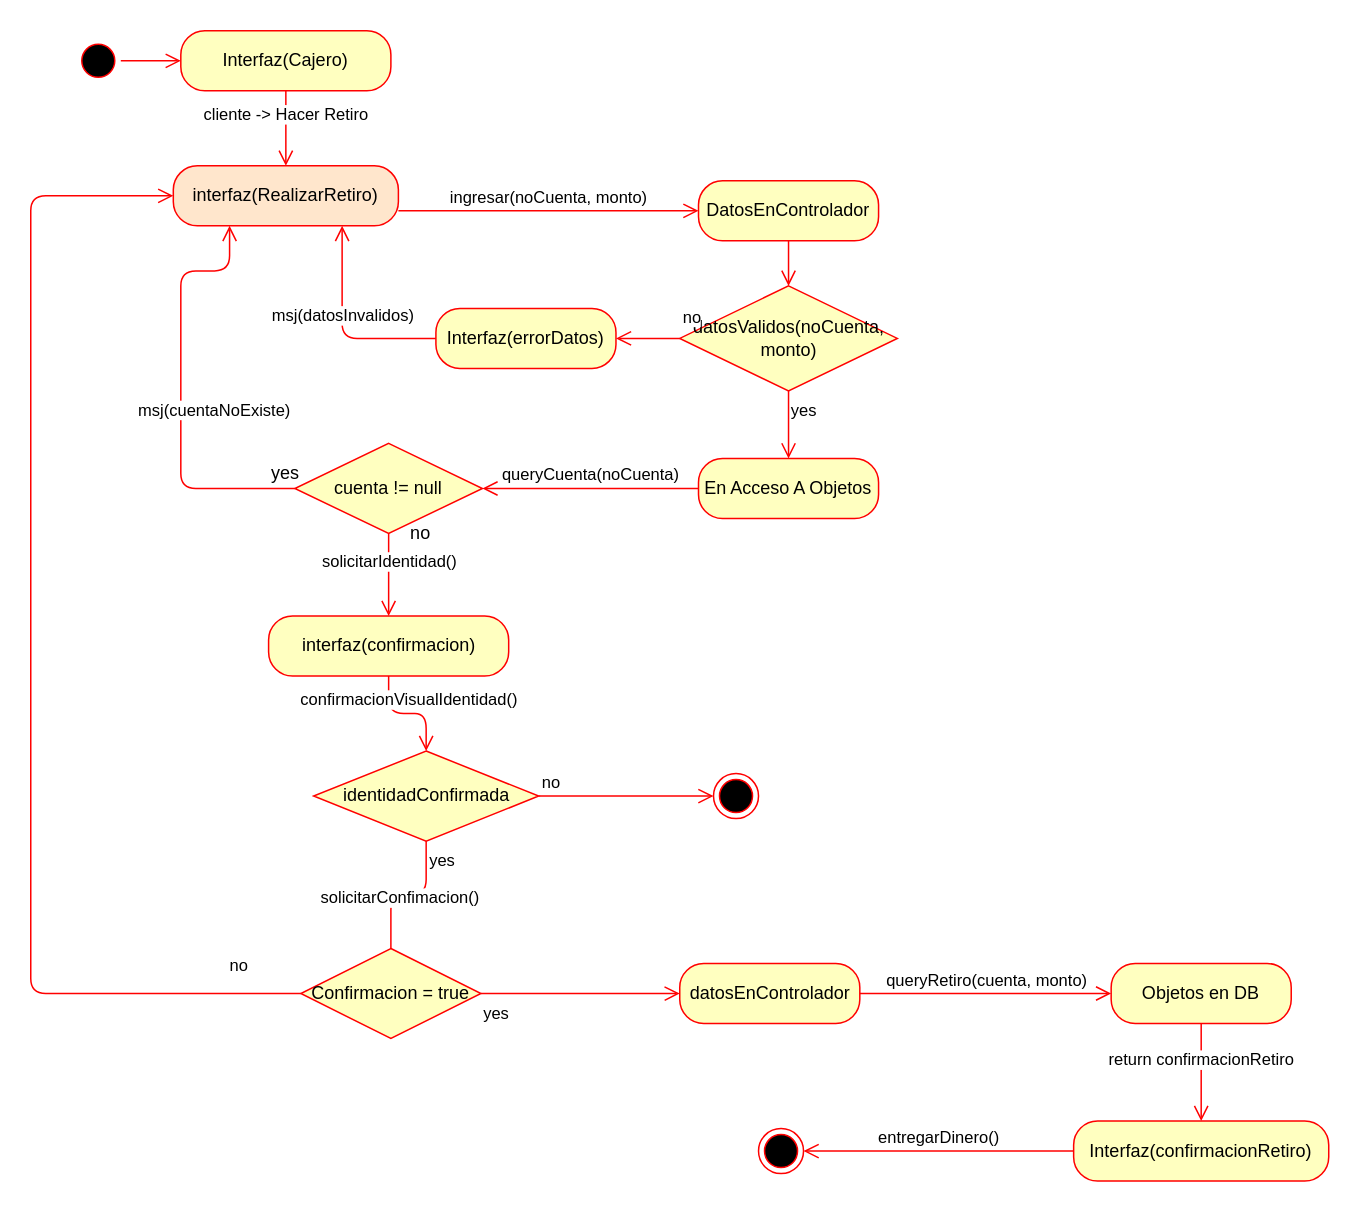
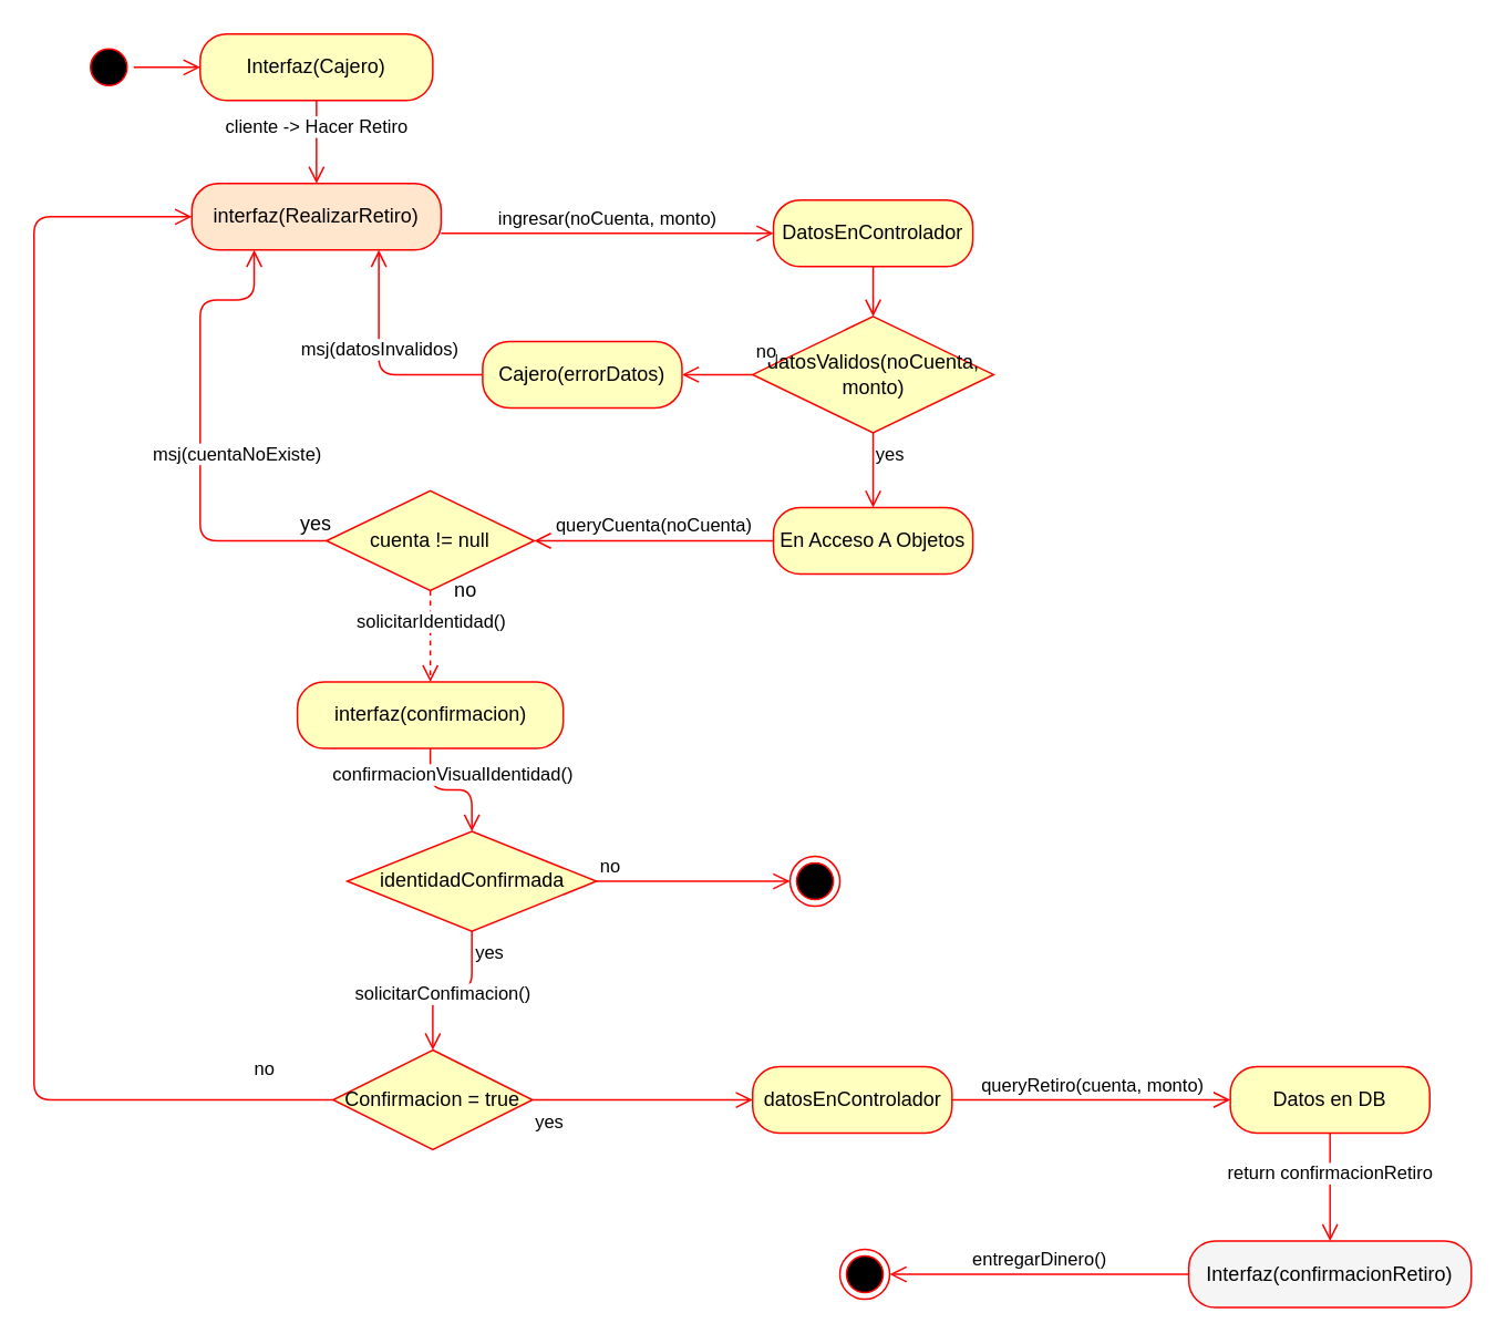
  <mxCell id="0" />
  <mxCell id="1" parent="0" />
  <mxCell id="2" value="" style="ellipse;html=1;shape=startState;fillColor=#000000;strokeColor=#ff0000;rounded=1;shadow=0;comic=0;labelBackgroundColor=none;fontFamily=Verdana;fontSize=12;fontColor=#000000;align=center;direction=south;" parent="1" vertex="1"><mxGeometry x="50" y="25" width="30" height="30" as="geometry" /></mxCell>
  <mxCell id="3" style="edgeStyle=orthogonalEdgeStyle;html=1;labelBackgroundColor=none;endArrow=open;endSize=8;strokeColor=#ff0000;fontFamily=Verdana;fontSize=12;align=left;entryX=0;entryY=0.5;entryDx=0;entryDy=0;" parent="1" source="2" target="4" edge="1"><mxGeometry relative="1" as="geometry"><mxPoint x="110" y="40" as="targetPoint" /></mxGeometry></mxCell>
  <mxCell id="4" value="Interfaz(Cajero)" style="rounded=1;whiteSpace=wrap;html=1;arcSize=40;fontColor=#000000;fillColor=#ffffc0;strokeColor=#ff0000;" parent="1" vertex="1"><mxGeometry x="120" y="20" width="140" height="40" as="geometry" /></mxCell>
  <mxCell id="5" value="cliente -&amp;gt; Hacer Retiro" style="edgeStyle=orthogonalEdgeStyle;html=1;verticalAlign=bottom;endArrow=open;endSize=8;strokeColor=#ff0000;entryX=0.5;entryY=0;entryDx=0;entryDy=0;" parent="1" source="4" target="6" edge="1"><mxGeometry relative="1" as="geometry"><mxPoint x="190" y="140" as="targetPoint" /></mxGeometry></mxCell>
  <mxCell id="6" value="interfaz(RealizarRetiro)" style="rounded=1;whiteSpace=wrap;html=1;arcSize=40;fontColor=#000000;fillColor=#ffe6cc;strokeColor=#ff0000;" parent="1" vertex="1"><mxGeometry x="115" y="110" width="150" height="40" as="geometry" /></mxCell>
  <mxCell id="7" value="DatosEnControlador" style="rounded=1;whiteSpace=wrap;html=1;arcSize=40;fontColor=#000000;fillColor=#ffffc0;strokeColor=#ff0000;" parent="1" vertex="1"><mxGeometry x="465" y="120" width="120" height="40" as="geometry" /></mxCell>
  <mxCell id="8" value="" style="edgeStyle=orthogonalEdgeStyle;html=1;verticalAlign=bottom;endArrow=open;endSize=8;strokeColor=#ff0000;entryX=0.5;entryY=0;entryDx=0;entryDy=0;" parent="1" source="7" target="9" edge="1"><mxGeometry relative="1" as="geometry"><mxPoint x="500" y="220" as="targetPoint" /></mxGeometry></mxCell>
  <mxCell id="9" value="datosValidos(noCuenta, monto)" style="rhombus;whiteSpace=wrap;html=1;fillColor=#ffffc0;strokeColor=#ff0000;" parent="1" vertex="1"><mxGeometry x="452.5" y="190" width="145" height="70" as="geometry" /></mxCell>
  <mxCell id="10" value="no" style="edgeStyle=orthogonalEdgeStyle;html=1;align=left;verticalAlign=bottom;endArrow=open;endSize=8;strokeColor=#ff0000;entryX=1;entryY=0.5;entryDx=0;entryDy=0;" parent="1" source="9" target="12" edge="1"><mxGeometry x="-1" y="-5" relative="1" as="geometry"><mxPoint x="640" y="245" as="targetPoint" /><mxPoint as="offset" /></mxGeometry></mxCell>
  <mxCell id="11" value="yes" style="edgeStyle=orthogonalEdgeStyle;html=1;align=left;verticalAlign=top;endArrow=open;endSize=8;strokeColor=#ff0000;entryX=0.5;entryY=0;entryDx=0;entryDy=0;" parent="1" source="9" target="14" edge="1"><mxGeometry x="-1" relative="1" as="geometry"><mxPoint x="540" y="330" as="targetPoint" /></mxGeometry></mxCell>
- <mxCell id="12" value="Interfaz(errorDatos)" style="rounded=1;whiteSpace=wrap;html=1;arcSize=40;fontColor=#000000;fillColor=#ffffc0;strokeColor=#ff0000;" parent="1" vertex="1"><mxGeometry x="290" y="205" width="120" height="40" as="geometry" /></mxCell>
+ <mxCell id="12" value="Cajero(errorDatos)" style="rounded=1;whiteSpace=wrap;html=1;arcSize=40;fontColor=#000000;fillColor=#ffffc0;strokeColor=#ff0000;" parent="1" vertex="1"><mxGeometry x="290" y="205" width="120" height="40" as="geometry" /></mxCell>
  <mxCell id="13" value="msj(datosInvalidos)" style="edgeStyle=orthogonalEdgeStyle;html=1;verticalAlign=bottom;endArrow=open;endSize=8;strokeColor=#ff0000;entryX=0.75;entryY=1;entryDx=0;entryDy=0;exitX=0;exitY=0.5;exitDx=0;exitDy=0;" parent="1" source="12" target="6" edge="1"><mxGeometry relative="1" as="geometry"><mxPoint x="240" y="160" as="targetPoint" /><Array as="points"><mxPoint x="228" y="225" /></Array></mxGeometry></mxCell>
  <mxCell id="14" value="En Acceso A Objetos" style="rounded=1;whiteSpace=wrap;html=1;arcSize=40;fontColor=#000000;fillColor=#ffffc0;strokeColor=#ff0000;" parent="1" vertex="1"><mxGeometry x="465" y="305" width="120" height="40" as="geometry" /></mxCell>
  <mxCell id="15" value="queryCuenta(noCuenta)" style="edgeStyle=orthogonalEdgeStyle;html=1;verticalAlign=bottom;endArrow=open;endSize=8;strokeColor=#ff0000;exitX=0;exitY=0.5;exitDx=0;exitDy=0;entryX=1;entryY=0.5;entryDx=0;entryDy=0;" parent="1" source="14" target="17" edge="1"><mxGeometry relative="1" as="geometry"><mxPoint x="525" y="420" as="targetPoint" /><mxPoint x="540" y="382" as="sourcePoint" /><Array as="points"><mxPoint x="380" y="325" /><mxPoint x="380" y="325" /></Array></mxGeometry></mxCell>
  <mxCell id="16" value="ingresar(noCuenta, monto)" style="edgeStyle=orthogonalEdgeStyle;html=1;verticalAlign=bottom;endArrow=open;endSize=8;strokeColor=#ff0000;entryX=0;entryY=0.5;entryDx=0;entryDy=0;exitX=1;exitY=0.75;exitDx=0;exitDy=0;" parent="1" source="6" target="7" edge="1"><mxGeometry relative="1" as="geometry"><mxPoint x="240" y="120" as="targetPoint" /><mxPoint x="310" y="150" as="sourcePoint" /></mxGeometry></mxCell>
  <mxCell id="17" value="cuenta != null" style="rhombus;whiteSpace=wrap;html=1;fillColor=#ffffc0;strokeColor=#ff0000;" parent="1" vertex="1"><mxGeometry x="196" y="295" width="125" height="60" as="geometry" /></mxCell>
  <mxCell id="18" value="msj(cuentaNoExiste)" style="edgeStyle=orthogonalEdgeStyle;html=1;align=left;verticalAlign=top;endArrow=open;endSize=8;strokeColor=#ff0000;exitX=0;exitY=0.5;exitDx=0;exitDy=0;entryX=0.25;entryY=1;entryDx=0;entryDy=0;" parent="1" source="17" target="6" edge="1"><mxGeometry x="-0.005" y="30" relative="1" as="geometry"><mxPoint x="110" y="335" as="targetPoint" /><Array as="points"><mxPoint x="120" y="325" /><mxPoint x="120" y="180" /><mxPoint x="153" y="180" /></Array><mxPoint as="offset" /></mxGeometry></mxCell>
  <mxCell id="19" value="datosEnControlador" style="rounded=1;whiteSpace=wrap;html=1;arcSize=40;fontColor=#000000;fillColor=#ffffc0;strokeColor=#ff0000;" parent="1" vertex="1"><mxGeometry x="452.5" y="641.57" width="120" height="40" as="geometry" /></mxCell>
- <mxCell id="20" value="Objetos en DB" style="rounded=1;whiteSpace=wrap;html=1;arcSize=40;fontColor=#000000;fillColor=#ffffc0;strokeColor=#ff0000;" parent="1" vertex="1"><mxGeometry x="740" y="641.57" width="120" height="40" as="geometry" /></mxCell>
+ <mxCell id="20" value="Datos en DB" style="rounded=1;whiteSpace=wrap;html=1;arcSize=40;fontColor=#000000;fillColor=#ffffc0;strokeColor=#ff0000;" parent="1" vertex="1"><mxGeometry x="740" y="641.57" width="120" height="40" as="geometry" /></mxCell>
  <mxCell id="21" value="return confirmacionRetiro" style="edgeStyle=orthogonalEdgeStyle;html=1;verticalAlign=bottom;endArrow=open;endSize=8;strokeColor=#ff0000;entryX=0.5;entryY=0;entryDx=0;entryDy=0;" parent="1" source="20" target="23" edge="1"><mxGeometry relative="1" as="geometry"><mxPoint x="825" y="741.57" as="targetPoint" /></mxGeometry></mxCell>
  <mxCell id="22" value="queryRetiro(cuenta, monto)" style="edgeStyle=orthogonalEdgeStyle;html=1;verticalAlign=bottom;endArrow=open;endSize=8;strokeColor=#ff0000;exitX=1;exitY=0.5;exitDx=0;exitDy=0;entryX=0;entryY=0.5;entryDx=0;entryDy=0;" parent="1" source="19" target="20" edge="1"><mxGeometry relative="1" as="geometry"><mxPoint x="615" y="581.57" as="targetPoint" /><mxPoint x="710" y="611.57" as="sourcePoint" /></mxGeometry></mxCell>
- <mxCell id="23" value="Interfaz(confirmacionRetiro)" style="rounded=1;whiteSpace=wrap;html=1;arcSize=40;fontColor=#000000;fillColor=#ffffc0;strokeColor=#ff0000;" parent="1" vertex="1"><mxGeometry x="715" y="746.57" width="170" height="40" as="geometry" /></mxCell>
+ <mxCell id="23" value="Interfaz(confirmacionRetiro)" style="rounded=1;whiteSpace=wrap;html=1;arcSize=40;fontColor=#000000;fillColor=#f5f5f5;strokeColor=#ff0000;" parent="1" vertex="1"><mxGeometry x="715" y="746.57" width="170" height="40" as="geometry" /></mxCell>
  <mxCell id="24" value="entregarDinero()" style="edgeStyle=orthogonalEdgeStyle;html=1;verticalAlign=bottom;endArrow=open;endSize=8;strokeColor=#ff0000;entryX=1;entryY=0.5;entryDx=0;entryDy=0;" parent="1" source="23" target="25" edge="1"><mxGeometry relative="1" as="geometry"><mxPoint x="665" y="771.57" as="targetPoint" /></mxGeometry></mxCell>
  <mxCell id="25" value="" style="ellipse;html=1;shape=endState;fillColor=#000000;strokeColor=#ff0000;" parent="1" vertex="1"><mxGeometry x="505" y="751.57" width="30" height="30" as="geometry" /></mxCell>
  <mxCell id="26" value="yes" style="text;html=1;strokeColor=none;fillColor=none;align=center;verticalAlign=middle;whiteSpace=wrap;rounded=0;" parent="1" vertex="1"><mxGeometry x="170" y="305" width="40" height="20" as="geometry" /></mxCell>
  <mxCell id="27" value="no" style="text;html=1;strokeColor=none;fillColor=none;align=center;verticalAlign=middle;whiteSpace=wrap;rounded=0;" parent="1" vertex="1"><mxGeometry x="260" y="345" width="40" height="20" as="geometry" /></mxCell>
  <mxCell id="28" value="interfaz(confirmacion)" style="rounded=1;whiteSpace=wrap;html=1;arcSize=40;fontColor=#000000;fillColor=#ffffc0;strokeColor=#ff0000;" parent="1" vertex="1"><mxGeometry x="178.5" y="410" width="160" height="40" as="geometry" /></mxCell>
- <mxCell id="29" value="solicitarIdentidad()" style="edgeStyle=orthogonalEdgeStyle;html=1;verticalAlign=bottom;endArrow=open;endSize=8;strokeColor=#ff0000;exitX=0.5;exitY=1;exitDx=0;exitDy=0;entryX=0.5;entryY=0;entryDx=0;entryDy=0;" parent="1" source="17" target="28" edge="1"><mxGeometry relative="1" as="geometry"><mxPoint x="259" y="420" as="targetPoint" /><mxPoint x="268.5" y="470" as="sourcePoint" /></mxGeometry></mxCell>
+ <mxCell id="29" value="solicitarIdentidad()" style="edgeStyle=orthogonalEdgeStyle;html=1;verticalAlign=bottom;endArrow=open;endSize=8;strokeColor=#ff0000;exitX=0.5;exitY=1;exitDx=0;exitDy=0;entryX=0.5;entryY=0;entryDx=0;entryDy=0;dashed=1;" parent="1" source="17" target="28" edge="1"><mxGeometry relative="1" as="geometry"><mxPoint x="259" y="420" as="targetPoint" /><mxPoint x="268.5" y="470" as="sourcePoint" /></mxGeometry></mxCell>
  <mxCell id="30" value="Confirmacion = true" style="rhombus;whiteSpace=wrap;html=1;fillColor=#ffffc0;strokeColor=#ff0000;" parent="1" vertex="1"><mxGeometry x="200" y="631.57" width="120" height="60" as="geometry" /></mxCell>
  <mxCell id="31" value="no" style="edgeStyle=orthogonalEdgeStyle;html=1;align=left;verticalAlign=bottom;endArrow=open;endSize=8;strokeColor=#ff0000;exitX=0;exitY=0.5;exitDx=0;exitDy=0;entryX=0;entryY=0.5;entryDx=0;entryDy=0;" parent="1" source="30" target="6" edge="1"><mxGeometry x="-0.878" y="-10" relative="1" as="geometry"><mxPoint x="0" y="110" as="targetPoint" /><Array as="points"><mxPoint x="20" y="662" /><mxPoint x="20" y="130" /></Array><mxPoint as="offset" /></mxGeometry></mxCell>
  <mxCell id="32" value="yes" style="edgeStyle=orthogonalEdgeStyle;html=1;align=left;verticalAlign=top;endArrow=open;endSize=8;strokeColor=#ff0000;exitX=1;exitY=0.5;exitDx=0;exitDy=0;entryX=0;entryY=0.5;entryDx=0;entryDy=0;" parent="1" source="30" target="19" edge="1"><mxGeometry x="-1" relative="1" as="geometry"><mxPoint x="430" y="661.57" as="targetPoint" /><Array as="points"><mxPoint x="450" y="661.57" /></Array></mxGeometry></mxCell>
  <mxCell id="33" value="identidadConfirmada" style="rhombus;whiteSpace=wrap;html=1;fillColor=#ffffc0;strokeColor=#ff0000;" parent="1" vertex="1"><mxGeometry x="208.5" y="500" width="150" height="60" as="geometry" /></mxCell>
  <mxCell id="34" value="no" style="edgeStyle=orthogonalEdgeStyle;html=1;align=left;verticalAlign=bottom;endArrow=open;endSize=8;strokeColor=#ff0000;" parent="1" source="33" target="38" edge="1"><mxGeometry x="-1" relative="1" as="geometry"><mxPoint x="490" y="510" as="targetPoint" /></mxGeometry></mxCell>
- <mxCell id="35" value="yes" style="edgeStyle=orthogonalEdgeStyle;html=1;align=left;verticalAlign=top;endArrow=none;endSize=8;strokeColor=#ff0000;exitX=0.5;exitY=1;exitDx=0;exitDy=0;" parent="1" source="33" target="30" edge="1"><mxGeometry x="-1" relative="1" as="geometry"><mxPoint x="440" y="540" as="targetPoint" /></mxGeometry></mxCell>
+ <mxCell id="35" value="yes" style="edgeStyle=orthogonalEdgeStyle;html=1;align=left;verticalAlign=top;endArrow=open;endSize=8;strokeColor=#ff0000;exitX=0.5;exitY=1;exitDx=0;exitDy=0;" parent="1" source="33" target="30" edge="1"><mxGeometry x="-1" relative="1" as="geometry"><mxPoint x="440" y="540" as="targetPoint" /></mxGeometry></mxCell>
  <mxCell id="36" value="solicitarConfimacion()" style="edgeLabel;html=1;align=center;verticalAlign=middle;resizable=0;points=[];" parent="35" vertex="1" connectable="0"><mxGeometry x="0.14" y="2" relative="1" as="geometry"><mxPoint as="offset" /></mxGeometry></mxCell>
  <mxCell id="37" value="confirmacionVisualIdentidad()" style="edgeStyle=orthogonalEdgeStyle;html=1;verticalAlign=bottom;endArrow=open;endSize=8;strokeColor=#ff0000;exitX=0.5;exitY=1;exitDx=0;exitDy=0;entryX=0.5;entryY=0;entryDx=0;entryDy=0;" parent="1" source="28" target="33" edge="1"><mxGeometry relative="1" as="geometry"><mxPoint x="657.5" y="470" as="targetPoint" /></mxGeometry></mxCell>
  <mxCell id="38" value="" style="ellipse;html=1;shape=endState;fillColor=#000000;strokeColor=#ff0000;" parent="1" vertex="1"><mxGeometry x="475" y="515" width="30" height="30" as="geometry" /></mxCell>
